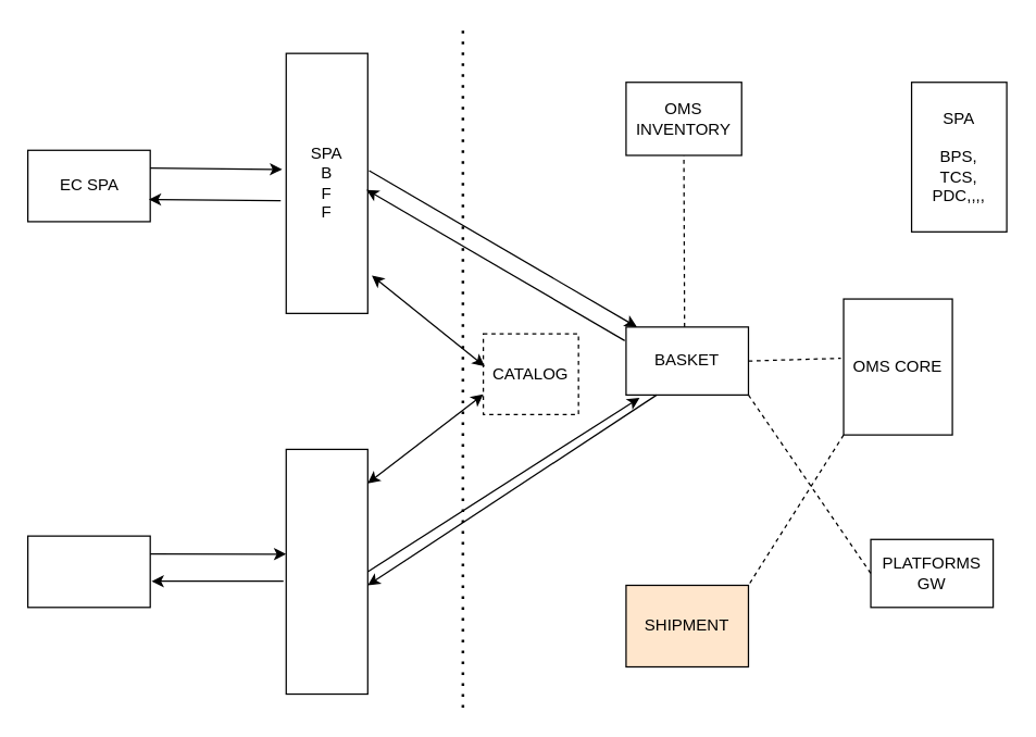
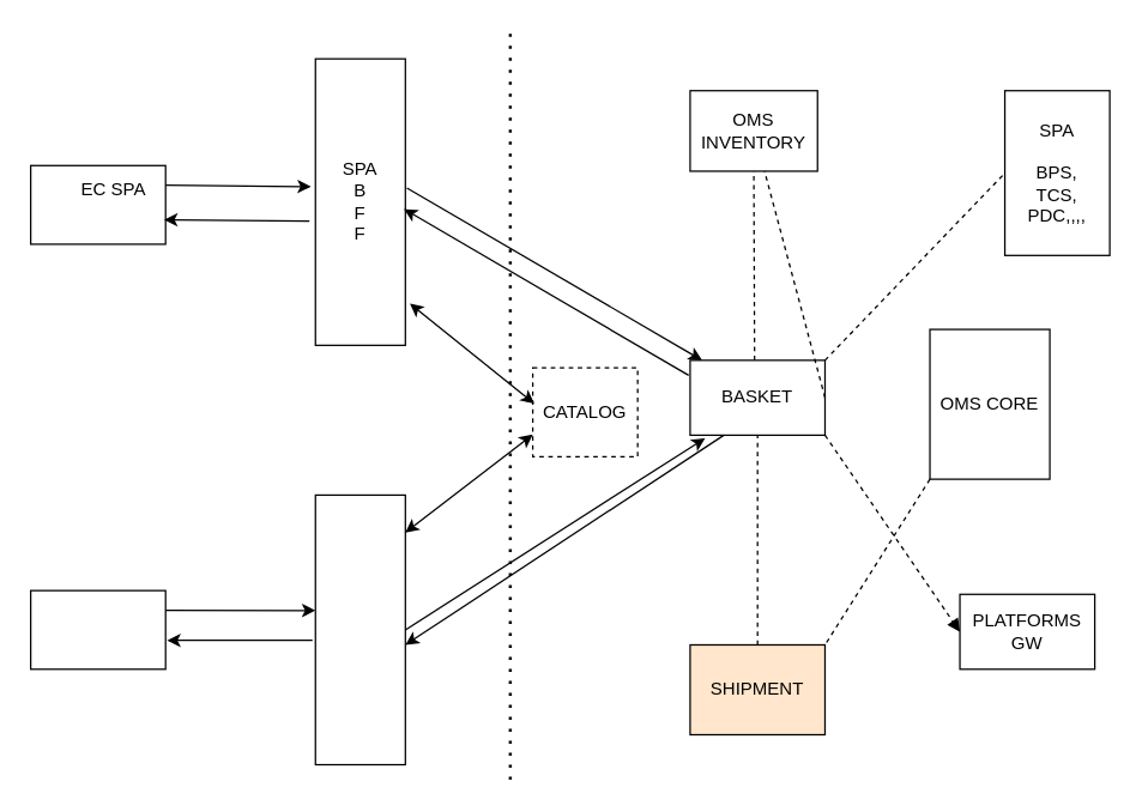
  <mxCell id="0" />
  <mxCell id="1" parent="0" />
  <mxCell id="2" value="" style="rounded=0;whiteSpace=wrap;html=1;" vertex="1" parent="1"><mxGeometry x="20" y="110" width="90" height="52.5" as="geometry" /></mxCell>
  <mxCell id="3" value="" style="rounded=0;whiteSpace=wrap;html=1;" vertex="1" parent="1"><mxGeometry x="210" y="38.75" width="60" height="191.25" as="geometry" /></mxCell>
  <mxCell id="4" value="SPA B&lt;br&gt;F&lt;br&gt;F" style="text;html=1;strokeColor=none;fillColor=none;align=center;verticalAlign=middle;whiteSpace=wrap;rounded=0;" vertex="1" parent="1"><mxGeometry x="225" y="49.38" width="30" height="170" as="geometry" /></mxCell>
  <mxCell id="5" value="BASKET" style="rounded=0;whiteSpace=wrap;html=1;" vertex="1" parent="1"><mxGeometry x="460" y="240" width="90" height="50" as="geometry" /></mxCell>
  <mxCell id="6" value="OMS CORE" style="rounded=0;whiteSpace=wrap;html=1;" vertex="1" parent="1"><mxGeometry x="620" y="219.38" width="80" height="100" as="geometry" /></mxCell>
  <mxCell id="7" value="OMS INVENTORY" style="rounded=0;whiteSpace=wrap;html=1;" vertex="1" parent="1"><mxGeometry x="460" y="60" width="85" height="53.75" as="geometry" /></mxCell>
  <mxCell id="8" value="SHIPMENT" style="rounded=0;whiteSpace=wrap;html=1;fillColor=#ffe6cc;" vertex="1" parent="1"><mxGeometry x="460" y="430" width="90" height="60" as="geometry" /></mxCell>
  <mxCell id="9" value="" style="rounded=0;whiteSpace=wrap;html=1;" vertex="1" parent="1"><mxGeometry x="210" y="330" width="60" height="180" as="geometry" /></mxCell>
  <mxCell id="10" value="" style="endArrow=none;dashed=1;html=1;dashPattern=1 3;strokeWidth=2;" edge="1" parent="1"><mxGeometry width="50" height="50" relative="1" as="geometry"><mxPoint x="340" y="520" as="sourcePoint" /><mxPoint x="340" y="20" as="targetPoint" /></mxGeometry></mxCell>
- <mxCell id="11" value="EC SPA" style="text;html=1;strokeColor=none;fillColor=none;align=center;verticalAlign=middle;whiteSpace=wrap;rounded=0;" vertex="1" parent="1"><mxGeometry x="37.5" y="126.25" width="55" height="20" as="geometry" /></mxCell>
+ <mxCell id="11" value="EC SPA" style="text;html=1;strokeColor=none;fillColor=none;align=center;verticalAlign=middle;whiteSpace=wrap;rounded=0;" vertex="1" parent="1"><mxGeometry x="47.5" y="116.25" width="55" height="20" as="geometry" /></mxCell>
  <mxCell id="12" value="" style="rounded=0;whiteSpace=wrap;html=1;" vertex="1" parent="1"><mxGeometry x="20" y="393.75" width="90" height="52.5" as="geometry" /></mxCell>
  <mxCell id="13" value="SPA&lt;br&gt;&lt;br&gt;BPS,&lt;br&gt;TCS,&lt;br&gt;PDC,,,," style="rounded=0;whiteSpace=wrap;html=1;" vertex="1" parent="1"><mxGeometry x="670" y="60" width="70" height="110" as="geometry" /></mxCell>
  <mxCell id="14" value="PLATFORMS GW" style="rounded=0;whiteSpace=wrap;html=1;" vertex="1" parent="1"><mxGeometry x="640" y="396.25" width="90" height="50" as="geometry" /></mxCell>
  <mxCell id="15" value="" style="endArrow=classic;html=1;exitX=1;exitY=0.25;exitDx=0;exitDy=0;entryX=-0.05;entryY=0.446;entryDx=0;entryDy=0;entryPerimeter=0;" edge="1" parent="1" source="2" target="3"><mxGeometry width="50" height="50" relative="1" as="geometry"><mxPoint x="400" y="290" as="sourcePoint" /><mxPoint x="410" y="240" as="targetPoint" /></mxGeometry></mxCell>
  <mxCell id="16" value="" style="endArrow=classic;html=1;exitX=1;exitY=0.25;exitDx=0;exitDy=0;entryX=-0.05;entryY=0.446;entryDx=0;entryDy=0;entryPerimeter=0;" edge="1" parent="1"><mxGeometry width="50" height="50" relative="1" as="geometry"><mxPoint x="206" y="147.048" as="sourcePoint" /><mxPoint x="109" y="146.125" as="targetPoint" /></mxGeometry></mxCell>
  <mxCell id="17" value="" style="endArrow=classic;html=1;exitX=1.017;exitY=0.451;exitDx=0;exitDy=0;entryX=0.089;entryY=0;entryDx=0;entryDy=0;exitPerimeter=0;entryPerimeter=0;" edge="1" parent="1" source="3" target="5"><mxGeometry width="50" height="50" relative="1" as="geometry"><mxPoint x="120" y="133.125" as="sourcePoint" /><mxPoint x="217" y="134.048" as="targetPoint" /></mxGeometry></mxCell>
  <mxCell id="18" value="CATALOG" style="rounded=0;whiteSpace=wrap;html=1;dashed=1;" vertex="1" parent="1"><mxGeometry x="355" y="245" width="70" height="59.38" as="geometry" /></mxCell>
  <mxCell id="19" value="" style="endArrow=classic;html=1;exitX=1.017;exitY=0.451;exitDx=0;exitDy=0;exitPerimeter=0;" edge="1" parent="1"><mxGeometry width="50" height="50" relative="1" as="geometry"><mxPoint x="459" y="250" as="sourcePoint" /><mxPoint x="269.02" y="139.004" as="targetPoint" /></mxGeometry></mxCell>
  <mxCell id="20" value="" style="endArrow=none;dashed=1;html=1;entryX=0.5;entryY=1;entryDx=0;entryDy=0;" edge="1" parent="1" target="7"><mxGeometry width="50" height="50" relative="1" as="geometry"><mxPoint x="503" y="240" as="sourcePoint" /><mxPoint x="450" y="240" as="targetPoint" /></mxGeometry></mxCell>
- <mxCell id="22" value="" style="endArrow=none;dashed=1;html=1;entryX=-0.025;entryY=0.436;entryDx=0;entryDy=0;exitX=1;exitY=0.5;exitDx=0;exitDy=0;entryPerimeter=0;" edge="1" parent="1" source="5" target="6"><mxGeometry width="50" height="50" relative="1" as="geometry"><mxPoint x="560" y="250" as="sourcePoint" /><mxPoint x="680" y="97.5" as="targetPoint" /></mxGeometry></mxCell>
- <mxCell id="23" value="" style="endArrow=none;dashed=1;html=1;entryX=0;entryY=0.5;entryDx=0;entryDy=0;exitX=1;exitY=1;exitDx=0;exitDy=0;" edge="1" parent="1" source="5" target="14"><mxGeometry width="50" height="50" relative="1" as="geometry"><mxPoint x="560" y="250" as="sourcePoint" /><mxPoint x="680" y="97.5" as="targetPoint" /></mxGeometry></mxCell>
+ <mxCell id="21" value="" style="endArrow=none;dashed=1;html=1;entryX=0;entryY=0.5;entryDx=0;entryDy=0;exitX=1;exitY=0;exitDx=0;exitDy=0;" edge="1" parent="1" source="5" target="13"><mxGeometry width="50" height="50" relative="1" as="geometry"><mxPoint x="513" y="250" as="sourcePoint" /><mxPoint x="512.5" y="123.75" as="targetPoint" /></mxGeometry></mxCell>
+ <mxCell id="22" value="" style="endArrow=none;dashed=1;html=1;exitX=1;exitY=0.5;exitDx=0;exitDy=0;" edge="1" parent="1" source="5" target="7"><mxGeometry width="50" height="50" relative="1" as="geometry"><mxPoint x="560" y="250" as="sourcePoint" /><mxPoint x="680" y="97.5" as="targetPoint" /></mxGeometry></mxCell>
+ <mxCell id="23" value="" style="endArrow=block;dashed=1;html=1;entryX=0;entryY=0.5;entryDx=0;entryDy=0;exitX=1;exitY=1;exitDx=0;exitDy=0;" edge="1" parent="1" source="5" target="14"><mxGeometry width="50" height="50" relative="1" as="geometry"><mxPoint x="560" y="250" as="sourcePoint" /><mxPoint x="680" y="97.5" as="targetPoint" /></mxGeometry></mxCell>
  <mxCell id="24" value="" style="endArrow=classic;html=1;exitX=1;exitY=0.25;exitDx=0;exitDy=0;entryX=0;entryY=0.428;entryDx=0;entryDy=0;entryPerimeter=0;" edge="1" parent="1" source="12" target="9"><mxGeometry width="50" height="50" relative="1" as="geometry"><mxPoint x="120" y="133.125" as="sourcePoint" /><mxPoint x="217" y="134.048" as="targetPoint" /></mxGeometry></mxCell>
  <mxCell id="25" value="" style="endArrow=classic;html=1;entryX=1.011;entryY=0.633;entryDx=0;entryDy=0;entryPerimeter=0;" edge="1" parent="1" target="12"><mxGeometry width="50" height="50" relative="1" as="geometry"><mxPoint x="208" y="427" as="sourcePoint" /><mxPoint x="120" y="416.875" as="targetPoint" /></mxGeometry></mxCell>
  <mxCell id="26" value="" style="endArrow=classic;html=1;exitX=1;exitY=0.5;exitDx=0;exitDy=0;entryX=0.111;entryY=1.04;entryDx=0;entryDy=0;entryPerimeter=0;" edge="1" parent="1" source="9" target="5"><mxGeometry width="50" height="50" relative="1" as="geometry"><mxPoint x="281.02" y="135.004" as="sourcePoint" /><mxPoint x="478.01" y="250" as="targetPoint" /></mxGeometry></mxCell>
  <mxCell id="27" value="" style="endArrow=classic;html=1;exitX=0.25;exitY=1;exitDx=0;exitDy=0;" edge="1" parent="1" source="5"><mxGeometry width="50" height="50" relative="1" as="geometry"><mxPoint x="479.99" y="302" as="sourcePoint" /><mxPoint x="270" y="430" as="targetPoint" /></mxGeometry></mxCell>
+ <mxCell id="28" value="" style="endArrow=none;dashed=1;html=1;entryX=0.5;entryY=1;entryDx=0;entryDy=0;exitX=0.5;exitY=0;exitDx=0;exitDy=0;" edge="1" parent="1" source="8" target="5"><mxGeometry width="50" height="50" relative="1" as="geometry"><mxPoint x="400" y="290" as="sourcePoint" /><mxPoint x="450" y="240" as="targetPoint" /></mxGeometry></mxCell>
  <mxCell id="29" value="" style="endArrow=classic;startArrow=classic;html=1;exitX=1.05;exitY=0.854;exitDx=0;exitDy=0;exitPerimeter=0;entryX=0.014;entryY=0.404;entryDx=0;entryDy=0;entryPerimeter=0;" edge="1" parent="1" source="3" target="18"><mxGeometry width="50" height="50" relative="1" as="geometry"><mxPoint x="400" y="290" as="sourcePoint" /><mxPoint x="450" y="240" as="targetPoint" /></mxGeometry></mxCell>
  <mxCell id="30" value="" style="endArrow=classic;startArrow=classic;html=1;exitX=1;exitY=0.139;exitDx=0;exitDy=0;exitPerimeter=0;entryX=0;entryY=0.75;entryDx=0;entryDy=0;" edge="1" parent="1" source="9" target="18"><mxGeometry width="50" height="50" relative="1" as="geometry"><mxPoint x="400" y="290" as="sourcePoint" /><mxPoint x="450" y="240" as="targetPoint" /></mxGeometry></mxCell>
  <mxCell id="31" value="" style="endArrow=none;dashed=1;html=1;entryX=1;entryY=0;entryDx=0;entryDy=0;exitX=0;exitY=1;exitDx=0;exitDy=0;" edge="1" parent="1" source="6" target="8"><mxGeometry width="50" height="50" relative="1" as="geometry"><mxPoint x="630" y="229.38" as="sourcePoint" /><mxPoint x="548.03" y="126.975" as="targetPoint" /></mxGeometry></mxCell>
